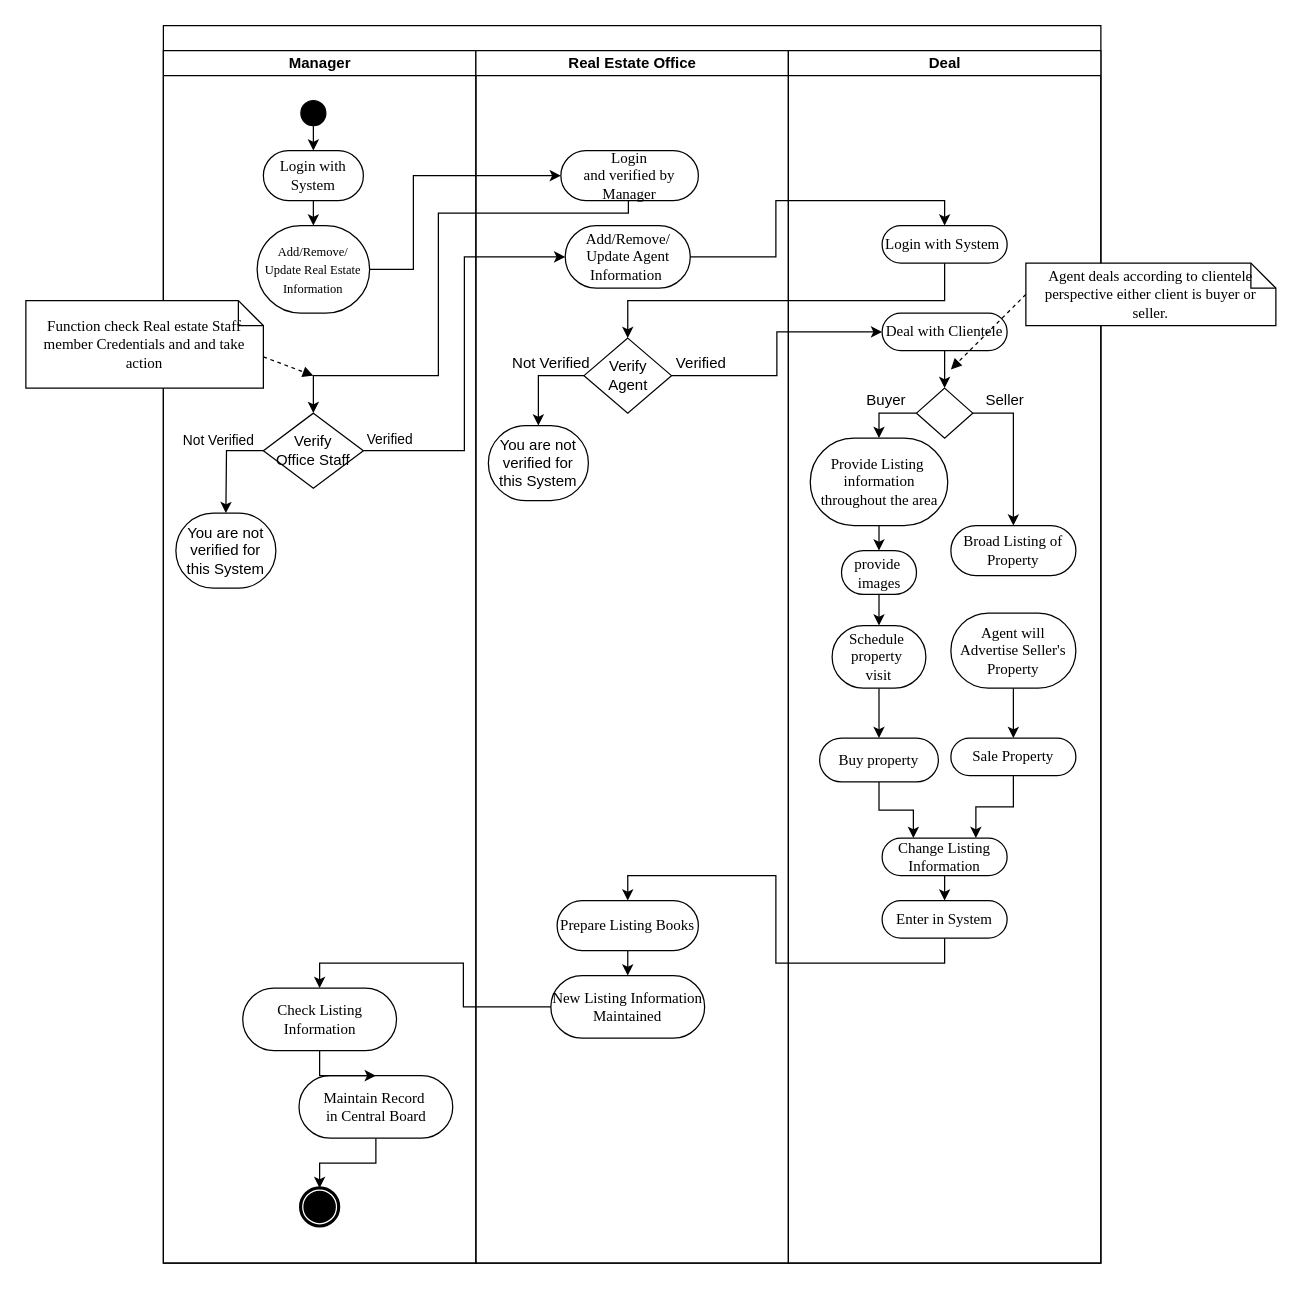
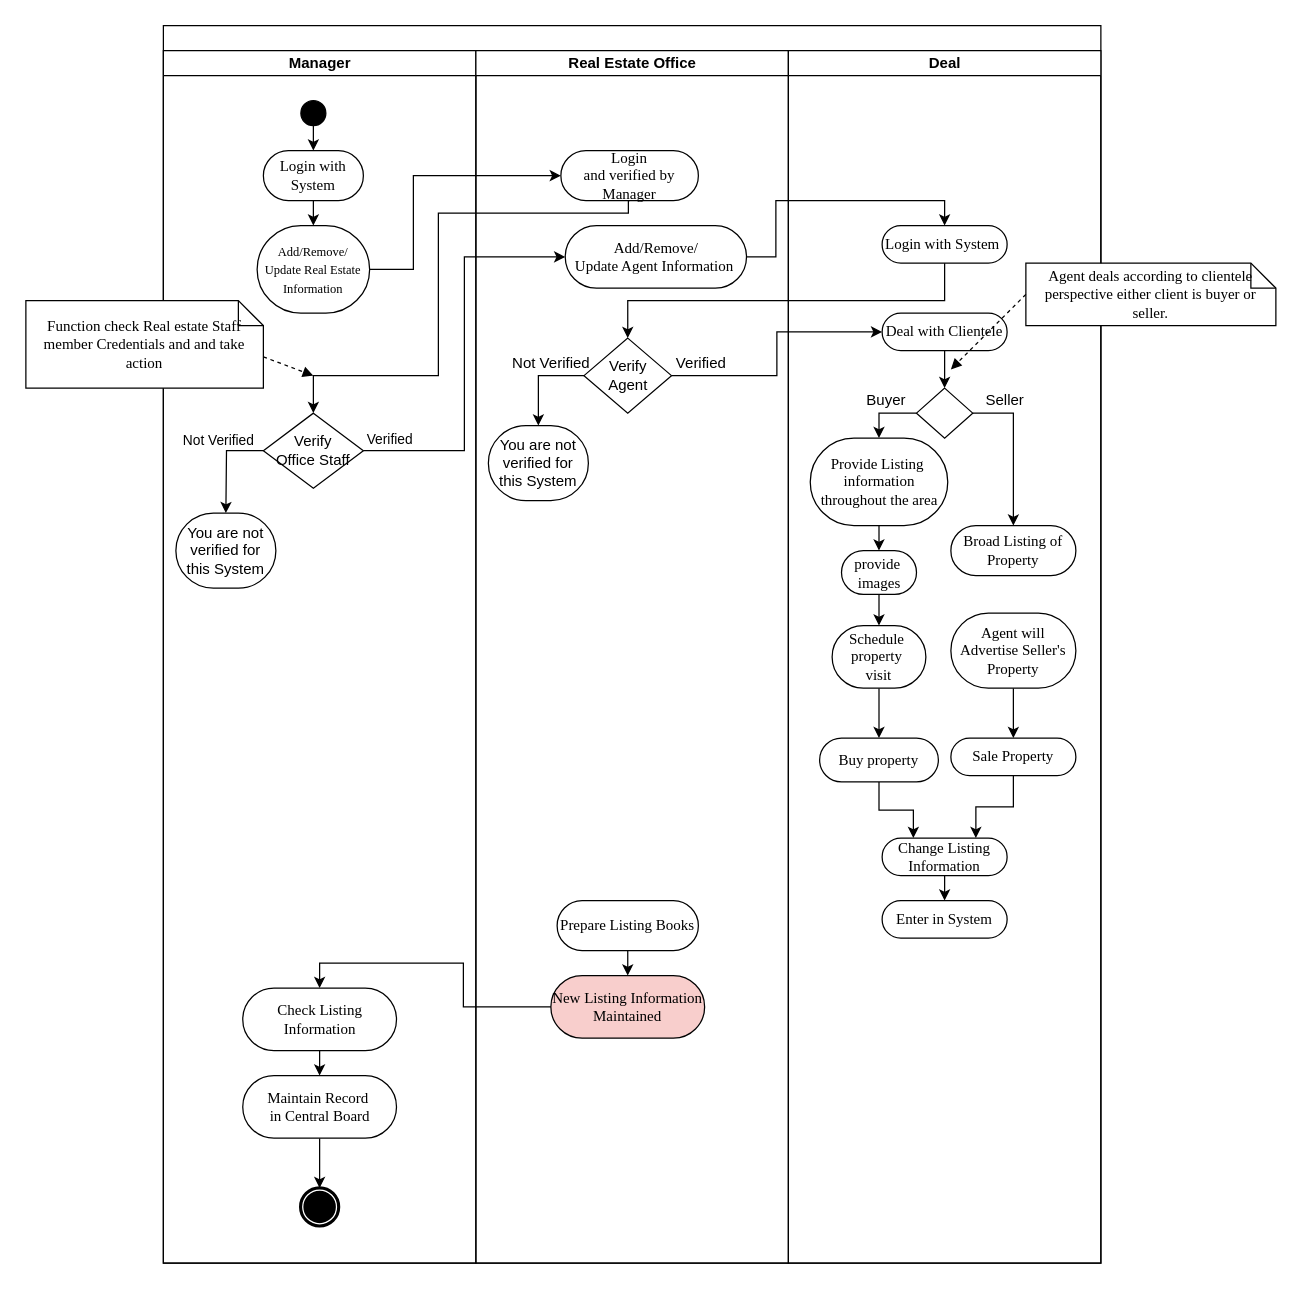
  <mxCell id="0" />
  <mxCell id="1" parent="0" />
  <mxCell id="2" value="" style="swimlane;html=1;childLayout=stackLayout;startSize=20;rounded=0;shadow=0;comic=0;labelBackgroundColor=none;strokeWidth=1;fontFamily=Verdana;fontSize=12;align=center;" parent="1" vertex="1"><mxGeometry x="130" y="20" width="750" height="990" as="geometry" /></mxCell>
  <mxCell id="3" value="Manager" style="swimlane;html=1;startSize=20;" parent="2" vertex="1"><mxGeometry y="20" width="250" height="970" as="geometry" /></mxCell>
  <mxCell id="4" value="&lt;font style=&quot;font-size: 10px&quot;&gt;Add/Remove/&lt;br&gt;Update Real Estate Information&lt;/font&gt;" style="rounded=1;whiteSpace=wrap;html=1;shadow=0;comic=0;labelBackgroundColor=none;strokeWidth=1;fontFamily=Verdana;fontSize=12;align=center;arcSize=50;" parent="3" vertex="1"><mxGeometry x="75" y="140" width="90" height="70" as="geometry" /></mxCell>
  <mxCell id="5" style="edgeStyle=orthogonalEdgeStyle;rounded=0;orthogonalLoop=1;jettySize=auto;html=1;exitX=0.5;exitY=1;exitDx=0;exitDy=0;entryX=0.5;entryY=0;entryDx=0;entryDy=0;" edge="1" parent="3" source="6" target="4"><mxGeometry relative="1" as="geometry" /></mxCell>
  <mxCell id="6" value="Login with System" style="rounded=1;whiteSpace=wrap;html=1;shadow=0;comic=0;labelBackgroundColor=none;strokeWidth=1;fontFamily=Verdana;fontSize=12;align=center;arcSize=50;" vertex="1" parent="3"><mxGeometry x="80" y="80" width="80" height="40" as="geometry" /></mxCell>
  <mxCell id="7" style="edgeStyle=orthogonalEdgeStyle;rounded=0;orthogonalLoop=1;jettySize=auto;html=1;exitX=0.5;exitY=1;exitDx=0;exitDy=0;entryX=0.5;entryY=0;entryDx=0;entryDy=0;" edge="1" parent="3" source="8" target="9"><mxGeometry relative="1" as="geometry" /></mxCell>
- <mxCell id="8" value="Maintain Record&amp;nbsp;&lt;br&gt;in Central Board" style="whiteSpace=wrap;html=1;rounded=1;shadow=0;fontFamily=Verdana;strokeWidth=1;arcSize=50;comic=0;" vertex="1" parent="3"><mxGeometry x="108.5" y="820" width="123" height="50" as="geometry" /></mxCell>
+ <mxCell id="8" value="Maintain Record&amp;nbsp;&lt;br&gt;in Central Board" style="whiteSpace=wrap;html=1;rounded=1;shadow=0;fontFamily=Verdana;strokeWidth=1;arcSize=50;comic=0;" vertex="1" parent="3"><mxGeometry x="63.5" y="820" width="123" height="50" as="geometry" /></mxCell>
  <mxCell id="9" value="" style="shape=mxgraph.bpmn.shape;html=1;verticalLabelPosition=bottom;labelBackgroundColor=#ffffff;verticalAlign=top;perimeter=ellipsePerimeter;outline=end;symbol=terminate;rounded=0;shadow=0;comic=0;strokeWidth=1;fontFamily=Verdana;fontSize=12;align=center;" parent="3" vertex="1"><mxGeometry x="110" y="910" width="30" height="30" as="geometry" /></mxCell>
  <mxCell id="10" style="edgeStyle=orthogonalEdgeStyle;rounded=0;orthogonalLoop=1;jettySize=auto;html=1;exitX=0.5;exitY=1;exitDx=0;exitDy=0;entryX=0.5;entryY=0;entryDx=0;entryDy=0;" edge="1" parent="3" source="11" target="8"><mxGeometry relative="1" as="geometry" /></mxCell>
  <mxCell id="11" value="Check Listing Information" style="whiteSpace=wrap;html=1;rounded=1;shadow=0;fontFamily=Verdana;strokeWidth=1;arcSize=50;comic=0;" vertex="1" parent="3"><mxGeometry x="63.5" y="750" width="123" height="50" as="geometry" /></mxCell>
  <mxCell id="12" value="" style="ellipse;whiteSpace=wrap;html=1;rounded=0;shadow=0;comic=0;labelBackgroundColor=none;strokeWidth=1;fillColor=#000000;fontFamily=Verdana;fontSize=12;align=center;" parent="3" vertex="1"><mxGeometry x="110" y="40" width="20" height="20" as="geometry" /></mxCell>
  <mxCell id="13" style="edgeStyle=orthogonalEdgeStyle;rounded=0;orthogonalLoop=1;jettySize=auto;html=1;exitX=0.5;exitY=1;exitDx=0;exitDy=0;entryX=0.5;entryY=0;entryDx=0;entryDy=0;" edge="1" parent="3" source="12" target="6"><mxGeometry relative="1" as="geometry" /></mxCell>
  <mxCell id="14" value="Verify &lt;br&gt;Office Staff" style="rhombus;whiteSpace=wrap;html=1;" vertex="1" parent="3"><mxGeometry x="80" y="290" width="80" height="60" as="geometry" /></mxCell>
  <mxCell id="15" value="&lt;span style=&quot;font-family: &amp;#34;helvetica&amp;#34;&quot;&gt;You are not verified for this System&lt;/span&gt;" style="whiteSpace=wrap;html=1;rounded=1;shadow=0;fontFamily=Verdana;strokeWidth=1;arcSize=50;comic=0;" vertex="1" parent="3"><mxGeometry x="10" y="370" width="80" height="60" as="geometry" /></mxCell>
  <mxCell id="16" value="Real Estate Office" style="swimlane;html=1;startSize=20;" parent="2" vertex="1"><mxGeometry x="250" y="20" width="250" height="970" as="geometry" /></mxCell>
- <mxCell id="17" value="Add/Remove/&lt;br&gt;Update Agent Information&amp;nbsp;" style="rounded=1;whiteSpace=wrap;html=1;shadow=0;comic=0;labelBackgroundColor=none;strokeWidth=1;fontFamily=Verdana;fontSize=12;align=center;arcSize=50;" parent="16" vertex="1"><mxGeometry x="71.5" y="140" width="100" height="50" as="geometry" /></mxCell>
+ <mxCell id="17" value="Add/Remove/&lt;br&gt;Update Agent Information&amp;nbsp;" style="rounded=1;whiteSpace=wrap;html=1;shadow=0;comic=0;labelBackgroundColor=none;strokeWidth=1;fontFamily=Verdana;fontSize=12;align=center;arcSize=50;" parent="16" vertex="1"><mxGeometry x="71.5" y="140" width="145" height="50" as="geometry" /></mxCell>
  <mxCell id="18" style="edgeStyle=orthogonalEdgeStyle;rounded=0;orthogonalLoop=1;jettySize=auto;html=1;exitX=0;exitY=0.5;exitDx=0;exitDy=0;entryX=0.5;entryY=0;entryDx=0;entryDy=0;" edge="1" parent="16" source="19" target="21"><mxGeometry relative="1" as="geometry" /></mxCell>
  <mxCell id="19" value="Verify &lt;br&gt;Agent" style="rhombus;whiteSpace=wrap;html=1;" vertex="1" parent="16"><mxGeometry x="86.5" y="230" width="70" height="60" as="geometry" /></mxCell>
  <mxCell id="20" value="Not Verified" style="text;html=1;align=center;verticalAlign=middle;resizable=0;points=[];autosize=1;strokeColor=none;fillColor=none;" vertex="1" parent="16"><mxGeometry x="20" y="240" width="80" height="20" as="geometry" /></mxCell>
  <mxCell id="21" value="&lt;span style=&quot;font-family: &amp;#34;helvetica&amp;#34;&quot;&gt;You are not verified for this System&lt;/span&gt;" style="whiteSpace=wrap;html=1;rounded=1;shadow=0;fontFamily=Verdana;strokeWidth=1;arcSize=50;comic=0;" vertex="1" parent="16"><mxGeometry x="10" y="300" width="80" height="60" as="geometry" /></mxCell>
  <mxCell id="22" value="Login&lt;br&gt;and verified by Manager" style="rounded=1;whiteSpace=wrap;html=1;shadow=0;comic=0;labelBackgroundColor=none;strokeWidth=1;fontFamily=Verdana;fontSize=12;align=center;arcSize=50;" vertex="1" parent="16"><mxGeometry x="68" y="80" width="110" height="40" as="geometry" /></mxCell>
- <mxCell id="23" value="New Listing Information Maintained" style="whiteSpace=wrap;html=1;rounded=1;shadow=0;fontFamily=Verdana;strokeWidth=1;arcSize=50;comic=0;" vertex="1" parent="16"><mxGeometry x="60" y="740" width="123" height="50" as="geometry" /></mxCell>
+ <mxCell id="23" value="New Listing Information Maintained" style="whiteSpace=wrap;html=1;rounded=1;shadow=0;fontFamily=Verdana;strokeWidth=1;arcSize=50;comic=0;fillColor=#f8cecc;" vertex="1" parent="16"><mxGeometry x="60" y="740" width="123" height="50" as="geometry" /></mxCell>
  <mxCell id="24" style="edgeStyle=orthogonalEdgeStyle;rounded=0;orthogonalLoop=1;jettySize=auto;html=1;exitX=0.5;exitY=1;exitDx=0;exitDy=0;entryX=0.5;entryY=0;entryDx=0;entryDy=0;" edge="1" parent="16" source="25" target="23"><mxGeometry relative="1" as="geometry" /></mxCell>
  <mxCell id="25" value="Prepare Listing Books" style="whiteSpace=wrap;html=1;rounded=1;shadow=0;fontFamily=Verdana;strokeWidth=1;arcSize=50;comic=0;" vertex="1" parent="16"><mxGeometry x="65" y="680" width="113" height="40" as="geometry" /></mxCell>
  <mxCell id="26" value="Deal" style="swimlane;html=1;startSize=20;" parent="2" vertex="1"><mxGeometry x="500" y="20" width="250" height="970" as="geometry" /></mxCell>
  <mxCell id="27" style="edgeStyle=orthogonalEdgeStyle;rounded=0;orthogonalLoop=1;jettySize=auto;html=1;exitX=0.5;exitY=1;exitDx=0;exitDy=0;entryX=0.5;entryY=0;entryDx=0;entryDy=0;" edge="1" parent="26" source="28" target="31"><mxGeometry relative="1" as="geometry" /></mxCell>
  <mxCell id="28" value="Deal with Clientele" style="rounded=1;whiteSpace=wrap;html=1;shadow=0;comic=0;labelBackgroundColor=none;strokeWidth=1;fontFamily=Verdana;fontSize=12;align=center;arcSize=50;" parent="26" vertex="1"><mxGeometry x="75" y="210" width="100" height="30" as="geometry" /></mxCell>
  <mxCell id="29" style="edgeStyle=orthogonalEdgeStyle;rounded=0;orthogonalLoop=1;jettySize=auto;html=1;exitX=0.5;exitY=1;exitDx=0;exitDy=0;entryX=0.5;entryY=0;entryDx=0;entryDy=0;" edge="1" parent="26" source="30" target="50"><mxGeometry relative="1" as="geometry" /></mxCell>
  <mxCell id="30" value="Change Listing Information" style="rounded=1;whiteSpace=wrap;html=1;shadow=0;comic=0;labelBackgroundColor=none;strokeWidth=1;fontFamily=Verdana;fontSize=12;align=center;arcSize=50;" parent="26" vertex="1"><mxGeometry x="75" y="630" width="100" height="30" as="geometry" /></mxCell>
  <mxCell id="31" value="" style="rhombus;whiteSpace=wrap;html=1;" vertex="1" parent="26"><mxGeometry x="102.5" y="270" width="45" height="40" as="geometry" /></mxCell>
  <mxCell id="32" style="edgeStyle=orthogonalEdgeStyle;rounded=0;orthogonalLoop=1;jettySize=auto;html=1;exitX=0.5;exitY=1;exitDx=0;exitDy=0;entryX=0.5;entryY=0;entryDx=0;entryDy=0;" edge="1" parent="26" source="33" target="41"><mxGeometry relative="1" as="geometry" /></mxCell>
  <mxCell id="33" value="Provide Listing&amp;nbsp;&lt;br&gt;information throughout the area" style="rounded=1;whiteSpace=wrap;html=1;shadow=0;comic=0;labelBackgroundColor=none;strokeWidth=1;fontFamily=Verdana;fontSize=12;align=center;arcSize=50;" parent="26" vertex="1"><mxGeometry x="17.5" y="310" width="110" height="70" as="geometry" /></mxCell>
  <mxCell id="34" value="Login with System&amp;nbsp;" style="rounded=1;whiteSpace=wrap;html=1;shadow=0;comic=0;labelBackgroundColor=none;strokeWidth=1;fontFamily=Verdana;fontSize=12;align=center;arcSize=50;" parent="26" vertex="1"><mxGeometry x="75" y="140" width="100" height="30" as="geometry" /></mxCell>
  <mxCell id="35" value="Broad Listing of Property" style="whiteSpace=wrap;html=1;rounded=1;shadow=0;fontFamily=Verdana;strokeWidth=1;arcSize=50;comic=0;" vertex="1" parent="26"><mxGeometry x="130" y="380" width="100" height="40" as="geometry" /></mxCell>
  <mxCell id="36" style="edgeStyle=orthogonalEdgeStyle;rounded=0;orthogonalLoop=1;jettySize=auto;html=1;exitX=0;exitY=0.5;exitDx=0;exitDy=0;entryX=0.5;entryY=0;entryDx=0;entryDy=0;" edge="1" parent="26" source="31" target="33"><mxGeometry relative="1" as="geometry"><mxPoint x="60" y="220" as="targetPoint" /></mxGeometry></mxCell>
  <mxCell id="37" style="edgeStyle=orthogonalEdgeStyle;rounded=0;orthogonalLoop=1;jettySize=auto;html=1;exitX=0.5;exitY=1;exitDx=0;exitDy=0;entryX=0.5;entryY=0;entryDx=0;entryDy=0;" edge="1" parent="26" source="38" target="45"><mxGeometry relative="1" as="geometry" /></mxCell>
  <mxCell id="38" value="Agent will Advertise Seller's Property" style="whiteSpace=wrap;html=1;rounded=1;shadow=0;fontFamily=Verdana;strokeWidth=1;arcSize=50;comic=0;" vertex="1" parent="26"><mxGeometry x="130" y="450" width="100" height="60" as="geometry" /></mxCell>
  <mxCell id="39" value="Buyer" style="text;html=1;align=center;verticalAlign=middle;resizable=0;points=[];autosize=1;strokeColor=none;fillColor=none;" vertex="1" parent="26"><mxGeometry x="52.5" y="270" width="50" height="20" as="geometry" /></mxCell>
  <mxCell id="40" style="edgeStyle=orthogonalEdgeStyle;rounded=0;orthogonalLoop=1;jettySize=auto;html=1;exitX=0.5;exitY=1;exitDx=0;exitDy=0;entryX=0.5;entryY=0;entryDx=0;entryDy=0;" edge="1" parent="26" source="41" target="43"><mxGeometry relative="1" as="geometry" /></mxCell>
  <mxCell id="41" value="provide&amp;nbsp;&lt;br&gt;images" style="rounded=1;whiteSpace=wrap;html=1;shadow=0;comic=0;labelBackgroundColor=none;strokeWidth=1;fontFamily=Verdana;fontSize=12;align=center;arcSize=50;" parent="26" vertex="1"><mxGeometry x="42.5" y="400" width="60" height="35" as="geometry" /></mxCell>
  <mxCell id="42" style="edgeStyle=orthogonalEdgeStyle;rounded=0;orthogonalLoop=1;jettySize=auto;html=1;exitX=0.5;exitY=1;exitDx=0;exitDy=0;entryX=0.5;entryY=0;entryDx=0;entryDy=0;" edge="1" parent="26" source="43" target="46"><mxGeometry relative="1" as="geometry" /></mxCell>
  <mxCell id="43" value="Schedule&amp;nbsp;&lt;br&gt;property&amp;nbsp;&lt;br&gt;visit" style="rounded=1;whiteSpace=wrap;html=1;shadow=0;comic=0;labelBackgroundColor=none;strokeWidth=1;fontFamily=Verdana;fontSize=12;align=center;arcSize=50;" vertex="1" parent="26"><mxGeometry x="35" y="460" width="75" height="50" as="geometry" /></mxCell>
  <mxCell id="44" style="edgeStyle=orthogonalEdgeStyle;rounded=0;orthogonalLoop=1;jettySize=auto;html=1;exitX=0.5;exitY=1;exitDx=0;exitDy=0;entryX=0.75;entryY=0;entryDx=0;entryDy=0;" edge="1" parent="26" source="45" target="30"><mxGeometry relative="1" as="geometry" /></mxCell>
  <mxCell id="45" value="Sale Property" style="rounded=1;whiteSpace=wrap;html=1;shadow=0;comic=0;labelBackgroundColor=none;strokeWidth=1;fontFamily=Verdana;fontSize=12;align=center;arcSize=50;" parent="26" vertex="1"><mxGeometry x="130" y="550" width="100" height="30" as="geometry" /></mxCell>
  <mxCell id="46" value="Buy property" style="whiteSpace=wrap;html=1;rounded=1;shadow=0;fontFamily=Verdana;strokeWidth=1;arcSize=50;comic=0;" vertex="1" parent="26"><mxGeometry x="25" y="550" width="95" height="35" as="geometry" /></mxCell>
  <mxCell id="47" style="edgeStyle=orthogonalEdgeStyle;rounded=0;orthogonalLoop=1;jettySize=auto;html=1;exitX=0.5;exitY=1;exitDx=0;exitDy=0;entryX=0.25;entryY=0;entryDx=0;entryDy=0;" edge="1" parent="26" source="46" target="30"><mxGeometry relative="1" as="geometry"><mxPoint x="130" y="650" as="targetPoint" /></mxGeometry></mxCell>
  <mxCell id="48" style="edgeStyle=orthogonalEdgeStyle;rounded=0;orthogonalLoop=1;jettySize=auto;html=1;exitX=1;exitY=0.5;exitDx=0;exitDy=0;entryX=0.5;entryY=0;entryDx=0;entryDy=0;" edge="1" parent="26" source="31" target="35"><mxGeometry relative="1" as="geometry"><mxPoint x="180" y="230" as="targetPoint" /></mxGeometry></mxCell>
  <mxCell id="49" value="Seller" style="text;html=1;align=center;verticalAlign=middle;resizable=0;points=[];autosize=1;strokeColor=none;fillColor=none;" vertex="1" parent="26"><mxGeometry x="147.5" y="270" width="50" height="20" as="geometry" /></mxCell>
  <mxCell id="50" value="Enter in System" style="rounded=1;whiteSpace=wrap;html=1;shadow=0;comic=0;labelBackgroundColor=none;strokeWidth=1;fontFamily=Verdana;fontSize=12;align=center;arcSize=50;" vertex="1" parent="26"><mxGeometry x="75" y="680" width="100" height="30" as="geometry" /></mxCell>
  <mxCell id="51" style="edgeStyle=orthogonalEdgeStyle;rounded=0;orthogonalLoop=1;jettySize=auto;html=1;exitX=1;exitY=0.5;exitDx=0;exitDy=0;entryX=0;entryY=0.5;entryDx=0;entryDy=0;" edge="1" parent="2" source="19" target="28"><mxGeometry relative="1" as="geometry" /></mxCell>
  <mxCell id="52" style="edgeStyle=orthogonalEdgeStyle;rounded=0;orthogonalLoop=1;jettySize=auto;html=1;exitX=0.5;exitY=1;exitDx=0;exitDy=0;entryX=0.5;entryY=0;entryDx=0;entryDy=0;" edge="1" parent="2" source="34" target="19"><mxGeometry relative="1" as="geometry" /></mxCell>
  <mxCell id="53" style="edgeStyle=orthogonalEdgeStyle;rounded=0;orthogonalLoop=1;jettySize=auto;html=1;exitX=0;exitY=0.5;exitDx=0;exitDy=0;entryX=0.5;entryY=0;entryDx=0;entryDy=0;" edge="1" parent="2" source="23" target="11"><mxGeometry relative="1" as="geometry"><Array as="points"><mxPoint x="240" y="785" /><mxPoint x="240" y="750" /><mxPoint x="125" y="750" /></Array></mxGeometry></mxCell>
- <mxCell id="54" style="edgeStyle=orthogonalEdgeStyle;rounded=0;orthogonalLoop=1;jettySize=auto;html=1;exitX=0.5;exitY=1;exitDx=0;exitDy=0;entryX=0.5;entryY=0;entryDx=0;entryDy=0;" edge="1" parent="2" source="50" target="25"><mxGeometry relative="1" as="geometry"><Array as="points"><mxPoint x="625" y="750" /><mxPoint x="490" y="750" /><mxPoint x="490" y="680" /><mxPoint x="372" y="680" /></Array></mxGeometry></mxCell>
  <mxCell id="55" style="edgeStyle=orthogonalEdgeStyle;rounded=0;orthogonalLoop=1;jettySize=auto;html=1;exitX=1;exitY=0.5;exitDx=0;exitDy=0;entryX=0;entryY=0.5;entryDx=0;entryDy=0;" edge="1" parent="2" source="14" target="17"><mxGeometry relative="1" as="geometry" /></mxCell>
  <mxCell id="56" value="Verified" style="edgeLabel;html=1;align=center;verticalAlign=middle;resizable=0;points=[];" vertex="1" connectable="0" parent="55"><mxGeometry x="-0.905" y="7" relative="1" as="geometry"><mxPoint x="5" y="-3" as="offset" /></mxGeometry></mxCell>
  <mxCell id="57" style="edgeStyle=orthogonalEdgeStyle;rounded=0;orthogonalLoop=1;jettySize=auto;html=1;exitX=0.5;exitY=1;exitDx=0;exitDy=0;entryX=0.5;entryY=0;entryDx=0;entryDy=0;" edge="1" parent="2" source="22" target="14"><mxGeometry relative="1" as="geometry"><Array as="points"><mxPoint x="372" y="150" /><mxPoint x="220" y="150" /><mxPoint x="220" y="280" /><mxPoint x="120" y="280" /></Array></mxGeometry></mxCell>
  <mxCell id="58" style="edgeStyle=orthogonalEdgeStyle;rounded=0;orthogonalLoop=1;jettySize=auto;html=1;exitX=1;exitY=0.5;exitDx=0;exitDy=0;entryX=0.5;entryY=0;entryDx=0;entryDy=0;" edge="1" parent="2" source="17" target="34"><mxGeometry relative="1" as="geometry"><Array as="points"><mxPoint x="490" y="185" /><mxPoint x="490" y="140" /><mxPoint x="625" y="140" /></Array></mxGeometry></mxCell>
  <mxCell id="59" style="edgeStyle=orthogonalEdgeStyle;rounded=0;orthogonalLoop=1;jettySize=auto;html=1;exitX=1;exitY=0.5;exitDx=0;exitDy=0;entryX=0;entryY=0.5;entryDx=0;entryDy=0;" edge="1" parent="2" source="4" target="22"><mxGeometry relative="1" as="geometry"><Array as="points"><mxPoint x="200" y="195" /><mxPoint x="200" y="120" /></Array></mxGeometry></mxCell>
  <mxCell id="60" value="Verified" style="text;html=1;align=center;verticalAlign=middle;resizable=0;points=[];autosize=1;strokeColor=none;fillColor=none;" vertex="1" parent="1"><mxGeometry x="530" y="280" width="60" height="20" as="geometry" /></mxCell>
  <mxCell id="61" style="edgeStyle=orthogonalEdgeStyle;rounded=0;orthogonalLoop=1;jettySize=auto;html=1;exitX=0;exitY=0.5;exitDx=0;exitDy=0;" edge="1" parent="1" source="14"><mxGeometry relative="1" as="geometry"><mxPoint x="180" y="410" as="targetPoint" /></mxGeometry></mxCell>
  <mxCell id="62" value="Not Verified" style="edgeLabel;html=1;align=center;verticalAlign=middle;resizable=0;points=[];" vertex="1" connectable="0" parent="61"><mxGeometry x="-0.25" y="-11" relative="1" as="geometry"><mxPoint x="4" y="-9" as="offset" /></mxGeometry></mxCell>
  <mxCell id="63" value="Function check Real estate Staff member Credentials and and take action" style="shape=note;whiteSpace=wrap;html=1;rounded=0;shadow=0;comic=0;labelBackgroundColor=none;strokeWidth=1;fontFamily=Verdana;fontSize=12;align=center;size=20;" vertex="1" parent="1"><mxGeometry x="20" y="240" width="190" height="70" as="geometry" /></mxCell>
  <mxCell id="64" value="" style="html=1;verticalAlign=bottom;labelBackgroundColor=none;endArrow=block;endFill=1;dashed=1;exitX=0;exitY=0;exitDx=190;exitDy=45;exitPerimeter=0;" edge="1" parent="1" source="63"><mxGeometry width="160" relative="1" as="geometry"><mxPoint x="280" y="370" as="sourcePoint" /><mxPoint x="250" y="300" as="targetPoint" /></mxGeometry></mxCell>
  <mxCell id="65" value="Agent deals according to clientele perspective either client is buyer or seller." style="shape=note;whiteSpace=wrap;html=1;rounded=0;shadow=0;comic=0;labelBackgroundColor=none;strokeWidth=1;fontFamily=Verdana;fontSize=12;align=center;size=20;" vertex="1" parent="1"><mxGeometry x="820" y="210" width="200" height="50" as="geometry" /></mxCell>
  <mxCell id="66" value="" style="html=1;verticalAlign=bottom;labelBackgroundColor=none;endArrow=block;endFill=1;dashed=1;exitX=0;exitY=0.5;exitDx=0;exitDy=0;exitPerimeter=0;" edge="1" parent="1" source="65"><mxGeometry width="160" relative="1" as="geometry"><mxPoint x="120" y="295" as="sourcePoint" /><mxPoint x="760" y="295" as="targetPoint" /></mxGeometry></mxCell>
